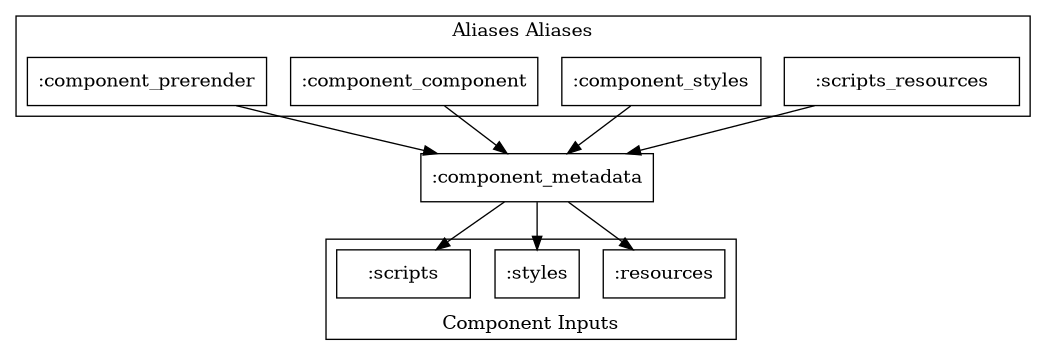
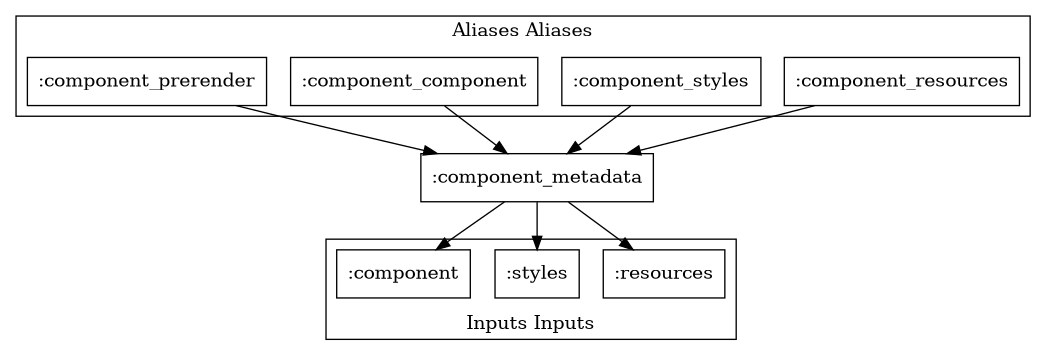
  digraph {
    fontname="DejaVu Serif"
    node [fontname="DejaVu Serif" shape=box]
    edge [fontname="DejaVu Serif"]
    ":component_prerender"
    n2 [label=":component_component"]
    ":component_styles"
-   ":component_resources" [label=":scripts_resources"]
-   ":scripts"
+   ":component_resources"
+   ":scripts" [label=":component"]
    ":styles"
    ":resources"
    ":component_metadata"
    subgraph cluster_1 {
      label="Aliases Aliases"
      subgraph sub_2 {
        label="Slice Aliases"
        rank=same
        rankdir=LR
        ":component_prerender"
        n2
        ":component_styles"
        ":component_resources"
      }
    }
    subgraph cluster_3 {
-     label="Component Inputs"
+     label="Inputs Inputs"
      labelloc=b
      subgraph sub_4 {
        label="Component Inputs"
        labelloc=b
        rank=same
        rankdir=LR
        ":scripts"
        ":styles"
        ":resources"
      }
    }
    ":component_prerender" -> n2 [style=invis]
    ":component_prerender" -> ":component_metadata"
    n2 -> ":component_styles" [style=invis]
    n2 -> ":component_metadata"
    ":component_styles" -> ":component_resources" [style=invis]
    ":component_styles" -> ":component_metadata"
    ":component_resources" -> ":component_metadata"
    ":scripts" -> ":styles" [style=invis]
    ":styles" -> ":resources" [style=invis]
    ":component_metadata" -> ":scripts"
    ":component_metadata" -> ":styles"
    ":component_metadata" -> ":resources"
  }
